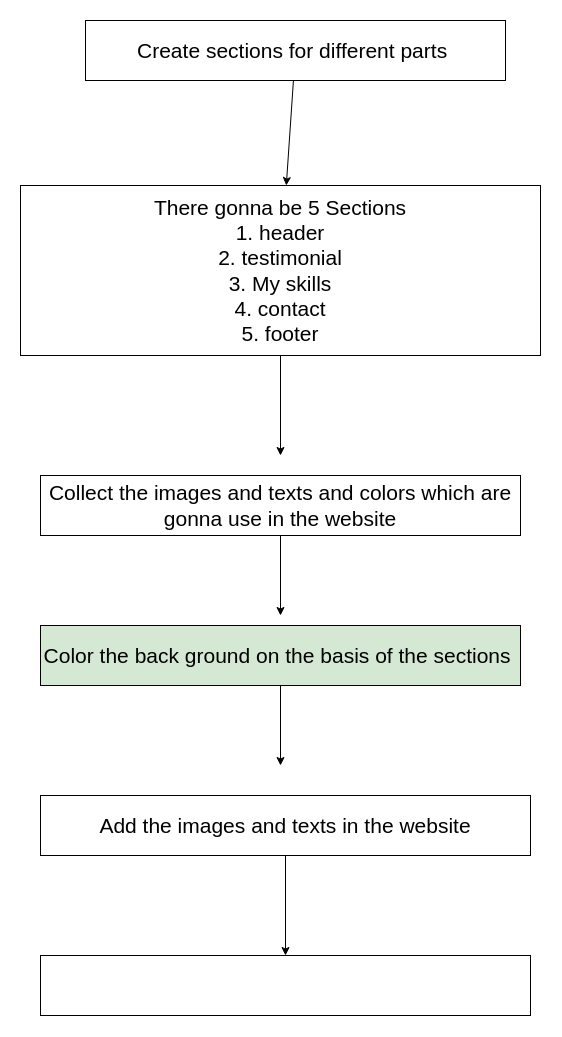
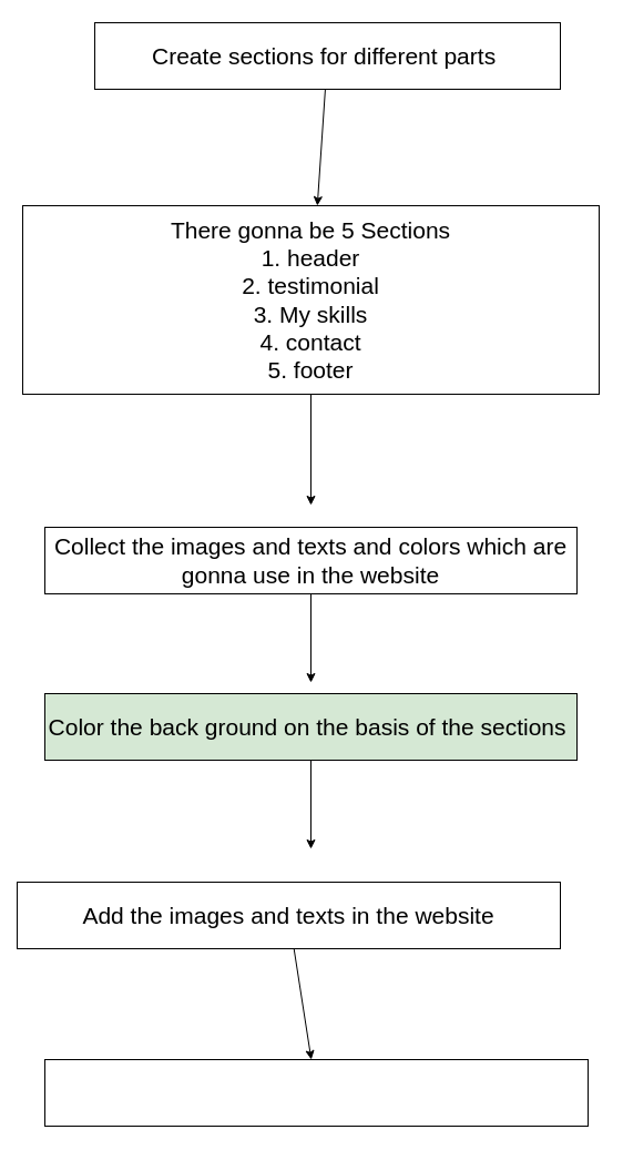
  <mxCell id="0" />
  <mxCell id="1" parent="0" />
  <mxCell id="2" style="edgeStyle=none;html=1;fontSize=21;" edge="1" parent="1" source="3" target="5"><mxGeometry relative="1" as="geometry"><mxPoint x="280" y="195" as="targetPoint" /></mxGeometry></mxCell>
  <mxCell id="3" value="&lt;span style=&quot;font-size: 21px;&quot;&gt;Create sections for different parts&amp;nbsp;&lt;/span&gt;" style="rounded=0;whiteSpace=wrap;html=1;" vertex="1" parent="1"><mxGeometry x="85" y="20" width="420" height="60" as="geometry" /></mxCell>
  <mxCell id="4" style="edgeStyle=none;html=1;fontSize=21;" edge="1" parent="1" source="5"><mxGeometry relative="1" as="geometry"><mxPoint x="280" y="455" as="targetPoint" /></mxGeometry></mxCell>
  <mxCell id="5" value="There gonna be 5 Sections&lt;br&gt;1. header&lt;br&gt;2. testimonial&lt;br&gt;3. My skills&lt;br&gt;4. contact&lt;br&gt;5. footer" style="rounded=0;whiteSpace=wrap;html=1;fontSize=21;" vertex="1" parent="1"><mxGeometry x="20" y="185" width="520" height="170" as="geometry" /></mxCell>
  <mxCell id="6" style="edgeStyle=none;html=1;fontSize=21;" edge="1" parent="1" source="7"><mxGeometry relative="1" as="geometry"><mxPoint x="280" y="615" as="targetPoint" /></mxGeometry></mxCell>
  <mxCell id="7" value="Collect the images and texts and colors which are gonna use in the website" style="rounded=0;whiteSpace=wrap;html=1;fontSize=21;" vertex="1" parent="1"><mxGeometry x="40" y="475" width="480" height="60" as="geometry" /></mxCell>
  <mxCell id="8" style="edgeStyle=none;html=1;fontSize=21;" edge="1" parent="1" source="9"><mxGeometry relative="1" as="geometry"><mxPoint x="280" y="765" as="targetPoint" /></mxGeometry></mxCell>
  <mxCell id="9" value="Color the back ground on the basis of the sections&amp;nbsp;" style="rounded=0;whiteSpace=wrap;html=1;fontSize=21;fillColor=#d5e8d4;" vertex="1" parent="1"><mxGeometry x="40" y="625" width="480" height="60" as="geometry" /></mxCell>
  <mxCell id="10" style="edgeStyle=none;html=1;fontSize=21;" edge="1" parent="1" source="11" target="12"><mxGeometry relative="1" as="geometry"><mxPoint x="285" y="955" as="targetPoint" /></mxGeometry></mxCell>
- <mxCell id="11" value="Add the images and texts in the website" style="rounded=0;whiteSpace=wrap;html=1;fontSize=21;" vertex="1" parent="1"><mxGeometry x="40" y="795" width="490" height="60" as="geometry" /></mxCell>
+ <mxCell id="11" value="Add the images and texts in the website" style="rounded=0;whiteSpace=wrap;html=1;fontSize=21;" vertex="1" parent="1"><mxGeometry x="15" y="795" width="490" height="60" as="geometry" /></mxCell>
  <mxCell id="12" value="" style="rounded=0;whiteSpace=wrap;html=1;fontSize=21;" vertex="1" parent="1"><mxGeometry x="40" y="955" width="490" height="60" as="geometry" /></mxCell>
